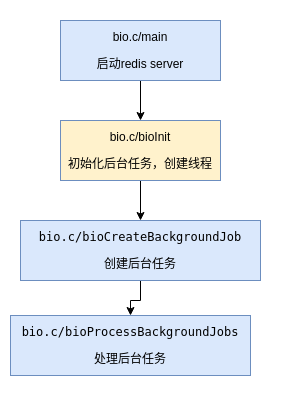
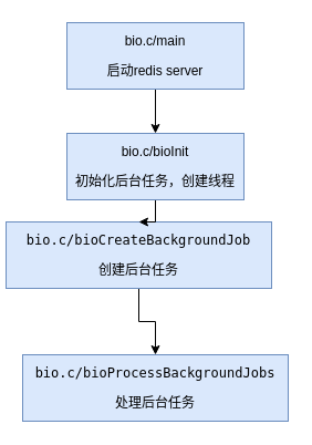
  <mxCell id="0" />
  <mxCell id="1" parent="0" />
  <mxCell id="2" value="" style="edgeStyle=orthogonalEdgeStyle;rounded=0;orthogonalLoop=1;jettySize=auto;html=1;fontFamily=Helvetica;" edge="1" parent="1" source="3" target="4"><mxGeometry relative="1" as="geometry" /></mxCell>
- <mxCell id="3" value="&lt;pre&gt;bio.c/bioCreateBackgroundJob&lt;/pre&gt;&lt;pre&gt;创建后台任务&lt;/pre&gt;" style="rounded=0;whiteSpace=wrap;html=1;fillColor=#dae8fc;strokeColor=#6c8ebf;" parent="1" vertex="1"><mxGeometry x="20" y="220" width="240" height="60" as="geometry" /></mxCell>
- <mxCell id="4" value="&lt;pre&gt;bio.c/bioProcessBackgroundJobs&lt;/pre&gt;&lt;pre&gt;处理后台任务&lt;/pre&gt;" style="rounded=0;whiteSpace=wrap;html=1;fillColor=#dae8fc;strokeColor=#6c8ebf;" parent="1" vertex="1"><mxGeometry x="10" y="315" width="240" height="60" as="geometry" /></mxCell>
+ <mxCell id="3" value="&lt;pre&gt;bio.c/bioCreateBackgroundJob&lt;/pre&gt;&lt;pre&gt;创建后台任务&lt;/pre&gt;" style="rounded=0;whiteSpace=wrap;html=1;fillColor=#dae8fc;strokeColor=#6c8ebf;" parent="1" vertex="1"><mxGeometry x="5" y="200" width="240" height="60" as="geometry" /></mxCell>
+ <mxCell id="4" value="&lt;pre&gt;bio.c/bioProcessBackgroundJobs&lt;/pre&gt;&lt;pre&gt;处理后台任务&lt;/pre&gt;" style="rounded=0;whiteSpace=wrap;html=1;fillColor=#dae8fc;strokeColor=#6c8ebf;" parent="1" vertex="1"><mxGeometry x="20" y="320" width="240" height="60" as="geometry" /></mxCell>
  <mxCell id="5" value="" style="edgeStyle=orthogonalEdgeStyle;rounded=0;orthogonalLoop=1;jettySize=auto;html=1;fontFamily=Helvetica;" edge="1" parent="1" source="6" target="8"><mxGeometry relative="1" as="geometry" /></mxCell>
  <mxCell id="6" value="&lt;pre&gt;&lt;font face=&quot;Helvetica&quot;&gt;bio.c/main&lt;/font&gt;&lt;/pre&gt;&lt;pre&gt;&lt;font face=&quot;Helvetica&quot;&gt;启动redis server&lt;/font&gt;&lt;/pre&gt;" style="rounded=0;whiteSpace=wrap;html=1;fillColor=#dae8fc;strokeColor=#6c8ebf;" vertex="1" parent="1"><mxGeometry x="60" y="20" width="160" height="60" as="geometry" /></mxCell>
  <mxCell id="7" value="" style="edgeStyle=orthogonalEdgeStyle;rounded=0;orthogonalLoop=1;jettySize=auto;html=1;fontFamily=Helvetica;" edge="1" parent="1" source="8" target="3"><mxGeometry relative="1" as="geometry" /></mxCell>
- <mxCell id="8" value="&lt;pre&gt;&lt;font face=&quot;Helvetica&quot;&gt;bio.c/bioInit&lt;/font&gt;&lt;/pre&gt;&lt;pre&gt;&lt;span style=&quot;font-family: &amp;#34;helvetica&amp;#34;&quot;&gt;初始化后台任务，创建线程&lt;/span&gt;&lt;br&gt;&lt;/pre&gt;" style="rounded=0;whiteSpace=wrap;html=1;fillColor=#fff2cc;strokeColor=#6c8ebf;" vertex="1" parent="1"><mxGeometry x="60" y="120" width="160" height="60" as="geometry" /></mxCell>
+ <mxCell id="8" value="&lt;pre&gt;&lt;font face=&quot;Helvetica&quot;&gt;bio.c/bioInit&lt;/font&gt;&lt;/pre&gt;&lt;pre&gt;&lt;span style=&quot;font-family: &amp;#34;helvetica&amp;#34;&quot;&gt;初始化后台任务，创建线程&lt;/span&gt;&lt;br&gt;&lt;/pre&gt;" style="rounded=0;whiteSpace=wrap;html=1;fillColor=#dae8fc;strokeColor=#6c8ebf;" vertex="1" parent="1"><mxGeometry x="60" y="120" width="160" height="60" as="geometry" /></mxCell>
